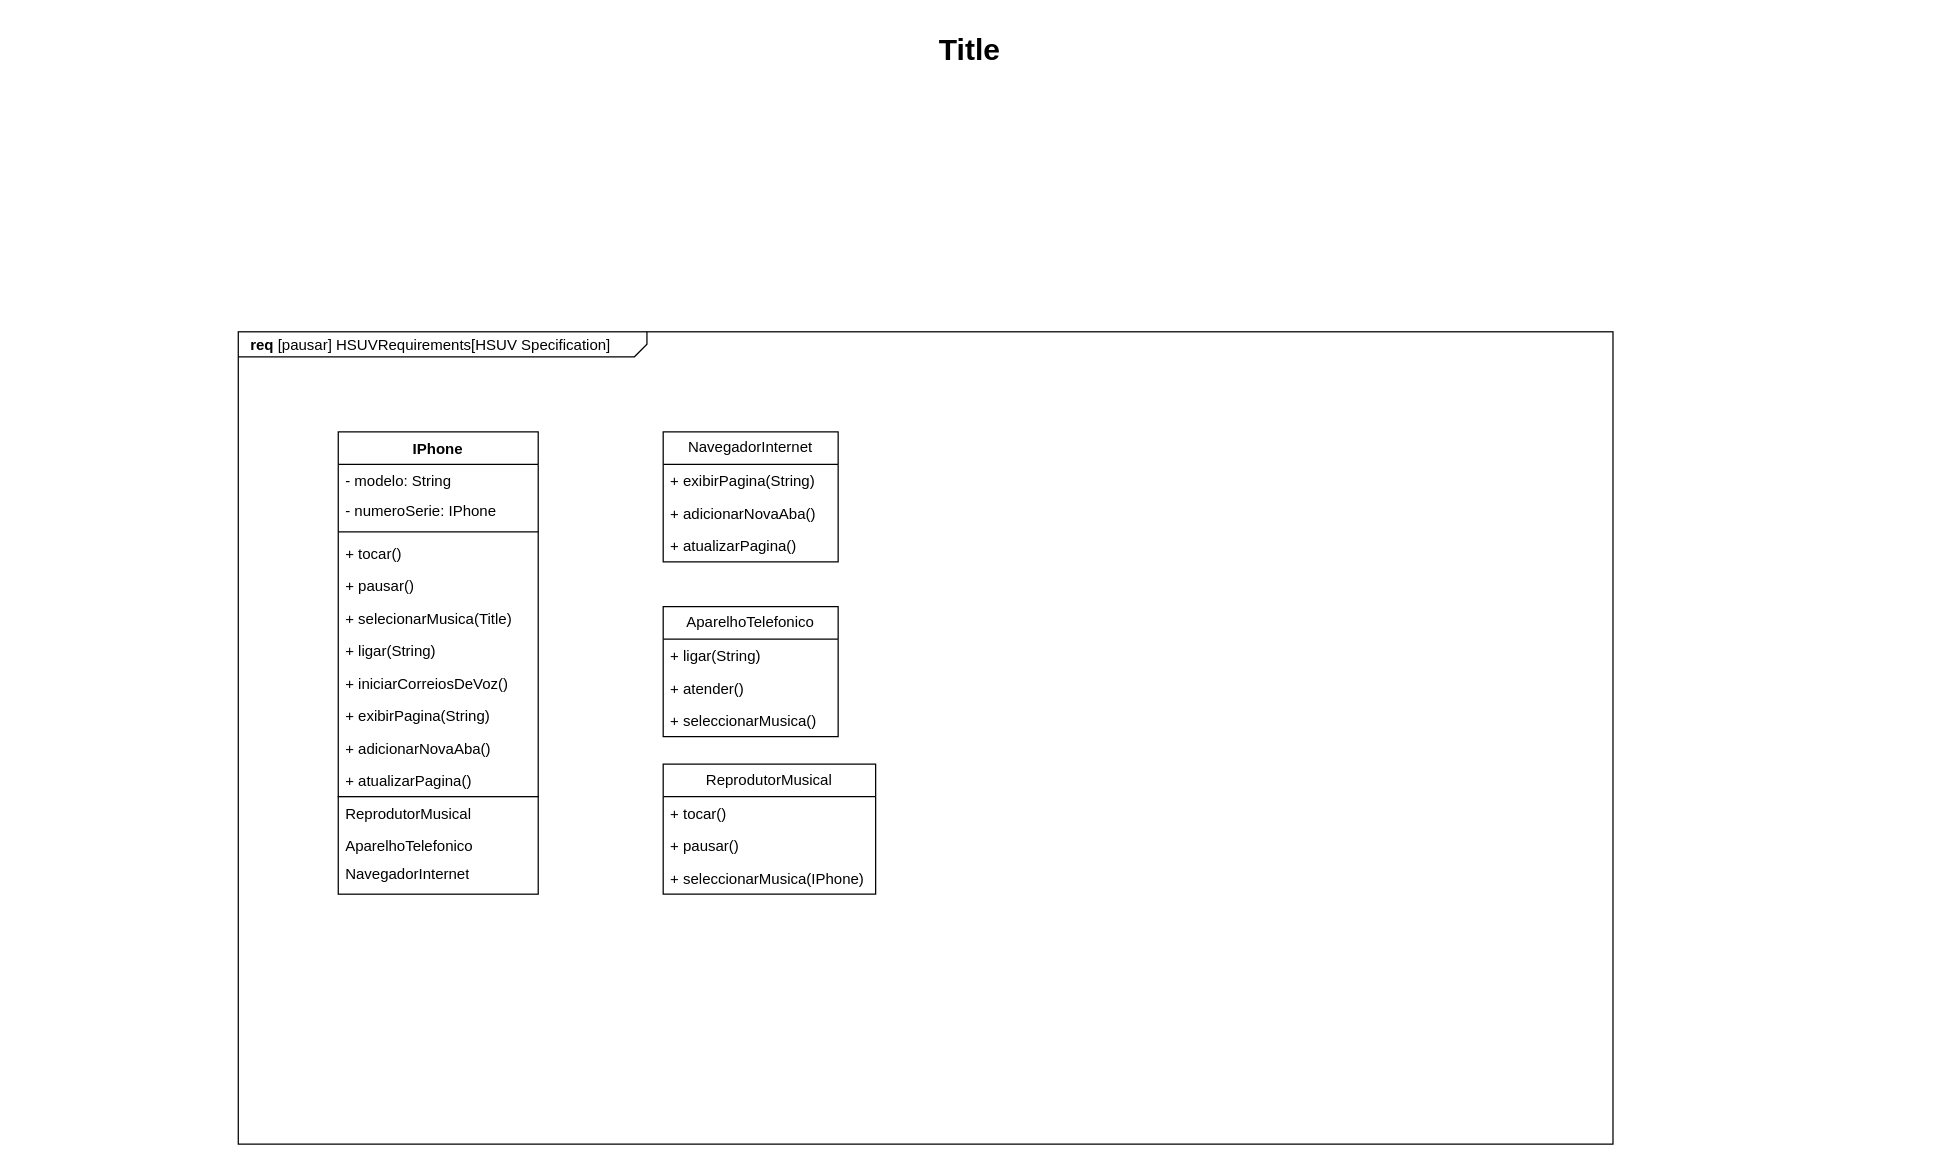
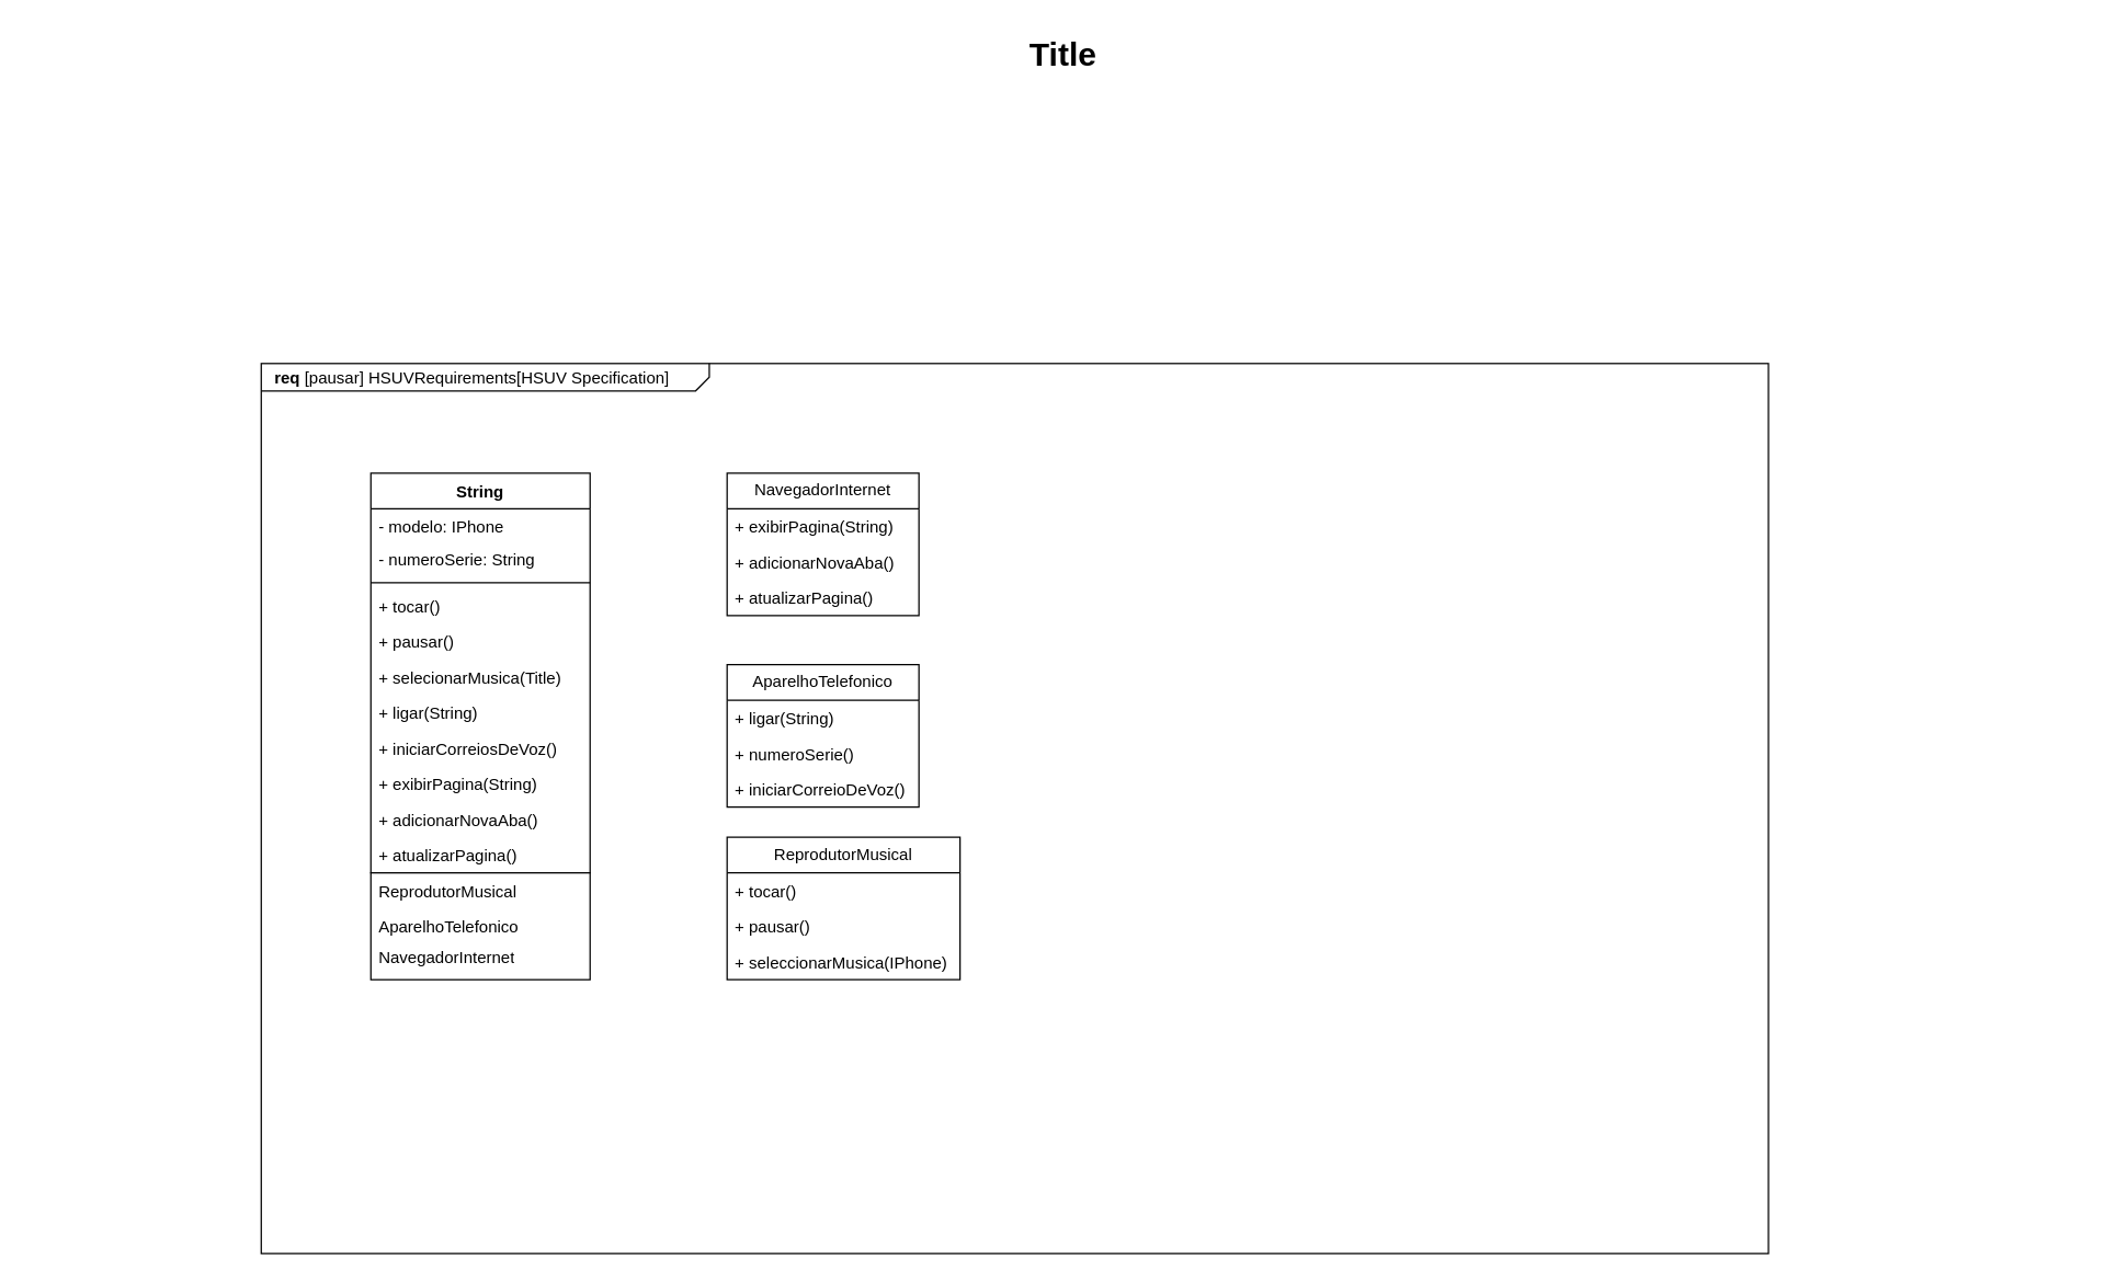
  <mxCell id="0" style=";html=1;" />
  <mxCell id="1" style=";html=1;" parent="0" />
  <mxCell id="2" value="&lt;p style=&quot;margin: 0px ; margin-top: 4px ; margin-left: 10px ; text-align: left&quot;&gt;&lt;b&gt;req&lt;/b&gt;&amp;nbsp;[pausar] HSUVRequirements[HSUV Specification]&lt;/p&gt;" style="html=1;strokeWidth=1;shape=mxgraph.sysml.package;html=1;overflow=fill;whiteSpace=wrap;fillColor=none;gradientColor=none;fontSize=12;align=center;labelX=327.64;" parent="1" vertex="1"><mxGeometry x="190" y="265" width="1100" height="650" as="geometry" /></mxCell>
  <mxCell id="3" value="Title" style="text;strokeColor=none;fillColor=none;html=1;fontSize=24;fontStyle=1;verticalAlign=middle;align=center;" parent="1" vertex="1"><mxGeometry x="20" y="20" width="1510" height="40" as="geometry" /></mxCell>
- <mxCell id="4" value="IPhone" style="swimlane;fontStyle=1;align=center;verticalAlign=top;childLayout=stackLayout;horizontal=1;startSize=26;horizontalStack=0;resizeParent=1;resizeParentMax=0;resizeLast=0;collapsible=1;marginBottom=0;whiteSpace=wrap;html=1;" parent="1" vertex="1"><mxGeometry x="270" y="345" width="160" height="292" as="geometry" /></mxCell>
- <mxCell id="5" value="- modelo: String" style="text;strokeColor=none;fillColor=none;align=left;verticalAlign=top;spacingLeft=4;spacingRight=4;overflow=hidden;rotatable=0;points=[[0,0.5],[1,0.5]];portConstraint=eastwest;whiteSpace=wrap;html=1;" parent="4" vertex="1"><mxGeometry y="26" width="160" height="24" as="geometry" /></mxCell>
- <mxCell id="6" value="- numeroSerie: IPhone" style="text;strokeColor=none;fillColor=none;align=left;verticalAlign=top;spacingLeft=4;spacingRight=4;overflow=hidden;rotatable=0;points=[[0,0.5],[1,0.5]];portConstraint=eastwest;whiteSpace=wrap;html=1;" parent="4" vertex="1"><mxGeometry y="50" width="160" height="26" as="geometry" /></mxCell>
+ <mxCell id="4" value="String" style="swimlane;fontStyle=1;align=center;verticalAlign=top;childLayout=stackLayout;horizontal=1;startSize=26;horizontalStack=0;resizeParent=1;resizeParentMax=0;resizeLast=0;collapsible=1;marginBottom=0;whiteSpace=wrap;html=1;" parent="1" vertex="1"><mxGeometry x="270" y="345" width="160" height="292" as="geometry" /></mxCell>
+ <mxCell id="5" value="- modelo: IPhone" style="text;strokeColor=none;fillColor=none;align=left;verticalAlign=top;spacingLeft=4;spacingRight=4;overflow=hidden;rotatable=0;points=[[0,0.5],[1,0.5]];portConstraint=eastwest;whiteSpace=wrap;html=1;" parent="4" vertex="1"><mxGeometry y="26" width="160" height="24" as="geometry" /></mxCell>
+ <mxCell id="6" value="- numeroSerie: String" style="text;strokeColor=none;fillColor=none;align=left;verticalAlign=top;spacingLeft=4;spacingRight=4;overflow=hidden;rotatable=0;points=[[0,0.5],[1,0.5]];portConstraint=eastwest;whiteSpace=wrap;html=1;" parent="4" vertex="1"><mxGeometry y="50" width="160" height="26" as="geometry" /></mxCell>
  <mxCell id="7" value="" style="line;strokeWidth=1;fillColor=none;align=left;verticalAlign=middle;spacingTop=-1;spacingLeft=3;spacingRight=3;rotatable=0;labelPosition=right;points=[];portConstraint=eastwest;strokeColor=inherit;" parent="4" vertex="1"><mxGeometry y="76" width="160" height="8" as="geometry" /></mxCell>
  <mxCell id="8" value="+ tocar()" style="text;strokeColor=none;fillColor=none;align=left;verticalAlign=top;spacingLeft=4;spacingRight=4;overflow=hidden;rotatable=0;points=[[0,0.5],[1,0.5]];portConstraint=eastwest;whiteSpace=wrap;html=1;" parent="4" vertex="1"><mxGeometry y="84" width="160" height="26" as="geometry" /></mxCell>
  <mxCell id="9" value="+ pausar()&lt;div&gt;&lt;br&gt;&lt;/div&gt;" style="text;strokeColor=none;fillColor=none;align=left;verticalAlign=top;spacingLeft=4;spacingRight=4;overflow=hidden;rotatable=0;points=[[0,0.5],[1,0.5]];portConstraint=eastwest;whiteSpace=wrap;html=1;" parent="4" vertex="1"><mxGeometry y="110" width="160" height="26" as="geometry" /></mxCell>
  <mxCell id="10" value="+ selecionarMusica(Title)" style="text;strokeColor=none;fillColor=none;align=left;verticalAlign=top;spacingLeft=4;spacingRight=4;overflow=hidden;rotatable=0;points=[[0,0.5],[1,0.5]];portConstraint=eastwest;whiteSpace=wrap;html=1;" parent="4" vertex="1"><mxGeometry y="136" width="160" height="26" as="geometry" /></mxCell>
  <mxCell id="11" value="+ ligar(String)" style="text;strokeColor=none;fillColor=none;align=left;verticalAlign=top;spacingLeft=4;spacingRight=4;overflow=hidden;rotatable=0;points=[[0,0.5],[1,0.5]];portConstraint=eastwest;whiteSpace=wrap;html=1;" parent="4" vertex="1"><mxGeometry y="162" width="160" height="26" as="geometry" /></mxCell>
  <mxCell id="12" value="+ iniciarCorreiosDeVoz()" style="text;strokeColor=none;fillColor=none;align=left;verticalAlign=top;spacingLeft=4;spacingRight=4;overflow=hidden;rotatable=0;points=[[0,0.5],[1,0.5]];portConstraint=eastwest;whiteSpace=wrap;html=1;" parent="4" vertex="1"><mxGeometry y="188" width="160" height="26" as="geometry" /></mxCell>
  <mxCell id="13" value="+ exibirPagina(String)" style="text;strokeColor=none;fillColor=none;align=left;verticalAlign=top;spacingLeft=4;spacingRight=4;overflow=hidden;rotatable=0;points=[[0,0.5],[1,0.5]];portConstraint=eastwest;whiteSpace=wrap;html=1;" parent="4" vertex="1"><mxGeometry y="214" width="160" height="26" as="geometry" /></mxCell>
  <mxCell id="14" value="+ adicionarNovaAba()" style="text;strokeColor=none;fillColor=none;align=left;verticalAlign=top;spacingLeft=4;spacingRight=4;overflow=hidden;rotatable=0;points=[[0,0.5],[1,0.5]];portConstraint=eastwest;whiteSpace=wrap;html=1;" parent="4" vertex="1"><mxGeometry y="240" width="160" height="26" as="geometry" /></mxCell>
  <mxCell id="15" value="+ atualizarPagina()" style="text;strokeColor=none;fillColor=none;align=left;verticalAlign=top;spacingLeft=4;spacingRight=4;overflow=hidden;rotatable=0;points=[[0,0.5],[1,0.5]];portConstraint=eastwest;whiteSpace=wrap;html=1;" parent="4" vertex="1"><mxGeometry y="266" width="160" height="26" as="geometry" /></mxCell>
  <mxCell id="16" value="" style="whiteSpace=wrap;html=1;" parent="1" vertex="1"><mxGeometry x="270" y="637" width="160" height="78" as="geometry" /></mxCell>
  <mxCell id="17" value="ReprodutorMusical" style="text;strokeColor=none;fillColor=none;align=left;verticalAlign=top;spacingLeft=4;spacingRight=4;overflow=hidden;rotatable=0;points=[[0,0.5],[1,0.5]];portConstraint=eastwest;whiteSpace=wrap;html=1;" parent="1" vertex="1"><mxGeometry x="270" y="637" width="160" height="26" as="geometry" /></mxCell>
  <mxCell id="18" value="AparelhoTelefonico" style="text;strokeColor=none;fillColor=none;align=left;verticalAlign=top;spacingLeft=4;spacingRight=4;overflow=hidden;rotatable=0;points=[[0,0.5],[1,0.5]];portConstraint=eastwest;whiteSpace=wrap;html=1;" parent="1" vertex="1"><mxGeometry x="270" y="663" width="160" height="22" as="geometry" /></mxCell>
  <mxCell id="19" value="NavegadorInternet" style="text;strokeColor=none;fillColor=none;align=left;verticalAlign=top;spacingLeft=4;spacingRight=4;overflow=hidden;rotatable=0;points=[[0,0.5],[1,0.5]];portConstraint=eastwest;whiteSpace=wrap;html=1;" parent="1" vertex="1"><mxGeometry x="270" y="685" width="160" height="22" as="geometry" /></mxCell>
  <mxCell id="20" value="NavegadorInternet" style="swimlane;fontStyle=0;childLayout=stackLayout;horizontal=1;startSize=26;fillColor=none;horizontalStack=0;resizeParent=1;resizeParentMax=0;resizeLast=0;collapsible=1;marginBottom=0;whiteSpace=wrap;html=1;" parent="1" vertex="1"><mxGeometry x="530" y="345" width="140" height="104" as="geometry" /></mxCell>
  <mxCell id="21" value="+ exibirPagina(String)" style="text;strokeColor=none;fillColor=none;align=left;verticalAlign=top;spacingLeft=4;spacingRight=4;overflow=hidden;rotatable=0;points=[[0,0.5],[1,0.5]];portConstraint=eastwest;whiteSpace=wrap;html=1;" parent="20" vertex="1"><mxGeometry y="26" width="140" height="26" as="geometry" /></mxCell>
  <mxCell id="22" value="+ adicionarNovaAba()" style="text;strokeColor=none;fillColor=none;align=left;verticalAlign=top;spacingLeft=4;spacingRight=4;overflow=hidden;rotatable=0;points=[[0,0.5],[1,0.5]];portConstraint=eastwest;whiteSpace=wrap;html=1;" parent="20" vertex="1"><mxGeometry y="52" width="140" height="26" as="geometry" /></mxCell>
  <mxCell id="23" value="+ atualizarPagina()" style="text;strokeColor=none;fillColor=none;align=left;verticalAlign=top;spacingLeft=4;spacingRight=4;overflow=hidden;rotatable=0;points=[[0,0.5],[1,0.5]];portConstraint=eastwest;whiteSpace=wrap;html=1;" parent="20" vertex="1"><mxGeometry y="78" width="140" height="26" as="geometry" /></mxCell>
  <mxCell id="24" value="AparelhoTelefonico" style="swimlane;fontStyle=0;childLayout=stackLayout;horizontal=1;startSize=26;fillColor=none;horizontalStack=0;resizeParent=1;resizeParentMax=0;resizeLast=0;collapsible=1;marginBottom=0;whiteSpace=wrap;html=1;" parent="1" vertex="1"><mxGeometry x="530" y="485" width="140" height="104" as="geometry" /></mxCell>
  <mxCell id="25" value="+ ligar(String)" style="text;strokeColor=none;fillColor=none;align=left;verticalAlign=top;spacingLeft=4;spacingRight=4;overflow=hidden;rotatable=0;points=[[0,0.5],[1,0.5]];portConstraint=eastwest;whiteSpace=wrap;html=1;" parent="24" vertex="1"><mxGeometry y="26" width="140" height="26" as="geometry" /></mxCell>
- <mxCell id="26" value="+ atender()" style="text;strokeColor=none;fillColor=none;align=left;verticalAlign=top;spacingLeft=4;spacingRight=4;overflow=hidden;rotatable=0;points=[[0,0.5],[1,0.5]];portConstraint=eastwest;whiteSpace=wrap;html=1;" parent="24" vertex="1"><mxGeometry y="52" width="140" height="26" as="geometry" /></mxCell>
- <mxCell id="27" value="+ seleccionarMusica()" style="text;strokeColor=none;fillColor=none;align=left;verticalAlign=top;spacingLeft=4;spacingRight=4;overflow=hidden;rotatable=0;points=[[0,0.5],[1,0.5]];portConstraint=eastwest;whiteSpace=wrap;html=1;" parent="24" vertex="1"><mxGeometry y="78" width="140" height="26" as="geometry" /></mxCell>
+ <mxCell id="26" value="+ numeroSerie()" style="text;strokeColor=none;fillColor=none;align=left;verticalAlign=top;spacingLeft=4;spacingRight=4;overflow=hidden;rotatable=0;points=[[0,0.5],[1,0.5]];portConstraint=eastwest;whiteSpace=wrap;html=1;" parent="24" vertex="1"><mxGeometry y="52" width="140" height="26" as="geometry" /></mxCell>
+ <mxCell id="27" value="+ iniciarCorreioDeVoz()" style="text;strokeColor=none;fillColor=none;align=left;verticalAlign=top;spacingLeft=4;spacingRight=4;overflow=hidden;rotatable=0;points=[[0,0.5],[1,0.5]];portConstraint=eastwest;whiteSpace=wrap;html=1;" parent="24" vertex="1"><mxGeometry y="78" width="140" height="26" as="geometry" /></mxCell>
  <mxCell id="28" value="ReprodutorMusical" style="swimlane;fontStyle=0;childLayout=stackLayout;horizontal=1;startSize=26;fillColor=none;horizontalStack=0;resizeParent=1;resizeParentMax=0;resizeLast=0;collapsible=1;marginBottom=0;whiteSpace=wrap;html=1;" parent="1" vertex="1"><mxGeometry x="530" y="611" width="170" height="104" as="geometry" /></mxCell>
  <mxCell id="29" value="+ tocar()" style="text;strokeColor=none;fillColor=none;align=left;verticalAlign=top;spacingLeft=4;spacingRight=4;overflow=hidden;rotatable=0;points=[[0,0.5],[1,0.5]];portConstraint=eastwest;whiteSpace=wrap;html=1;" parent="28" vertex="1"><mxGeometry y="26" width="170" height="26" as="geometry" /></mxCell>
  <mxCell id="30" value="+ pausar()" style="text;strokeColor=none;fillColor=none;align=left;verticalAlign=top;spacingLeft=4;spacingRight=4;overflow=hidden;rotatable=0;points=[[0,0.5],[1,0.5]];portConstraint=eastwest;whiteSpace=wrap;html=1;" parent="28" vertex="1"><mxGeometry y="52" width="170" height="26" as="geometry" /></mxCell>
  <mxCell id="31" value="+ seleccionarMusica(IPhone)" style="text;strokeColor=none;fillColor=none;align=left;verticalAlign=top;spacingLeft=4;spacingRight=4;overflow=hidden;rotatable=0;points=[[0,0.5],[1,0.5]];portConstraint=eastwest;whiteSpace=wrap;html=1;" parent="28" vertex="1"><mxGeometry y="78" width="170" height="26" as="geometry" /></mxCell>
